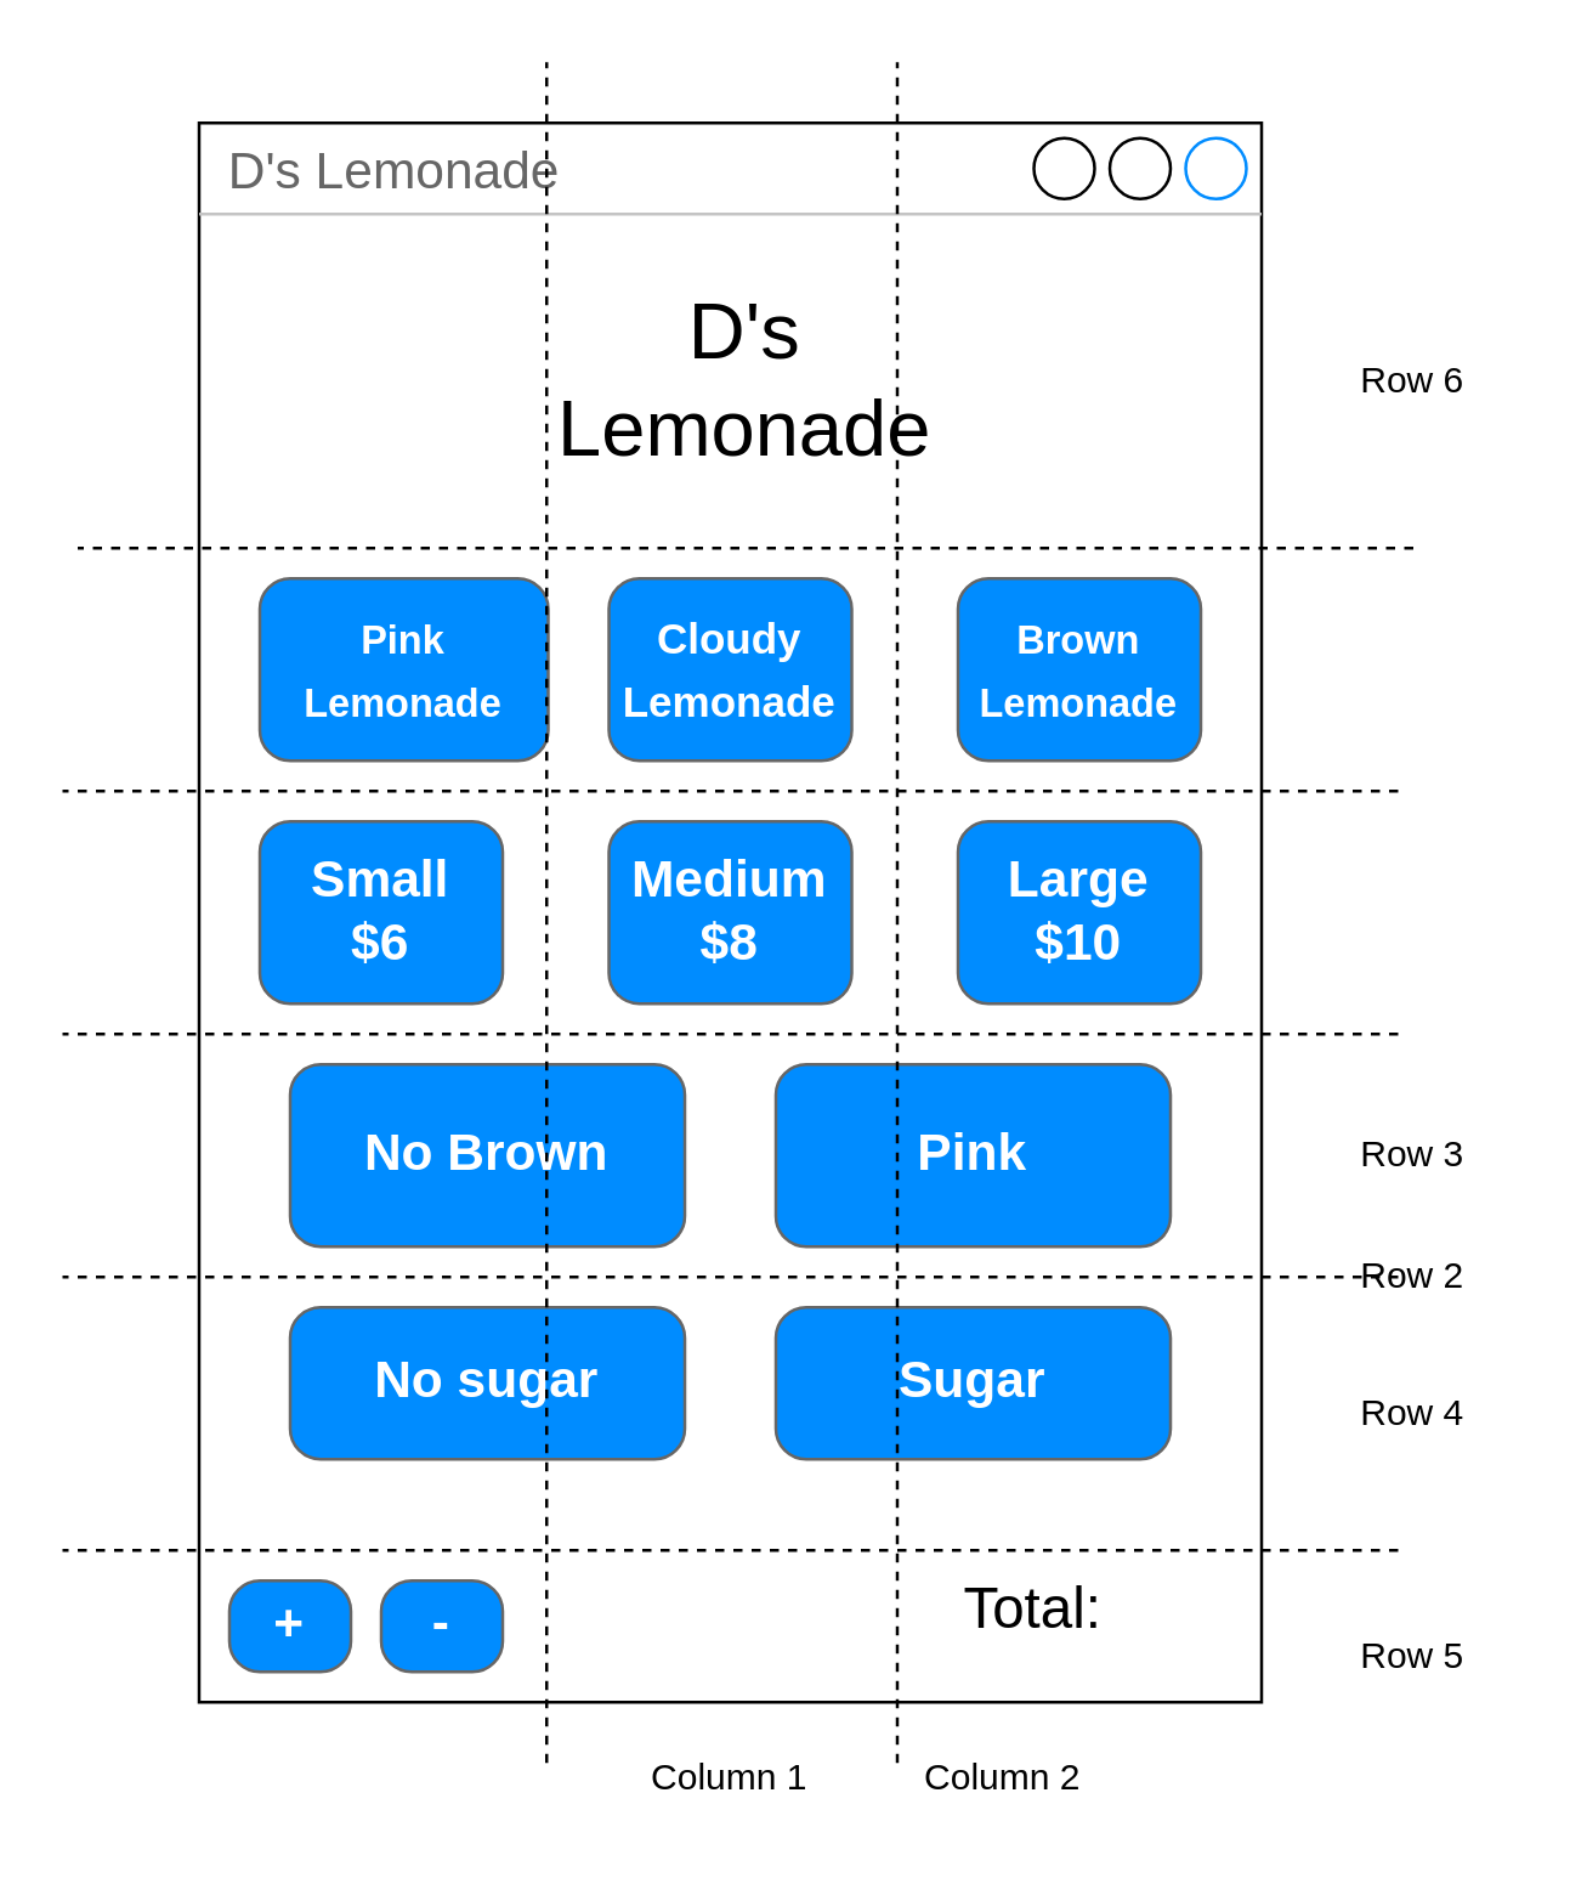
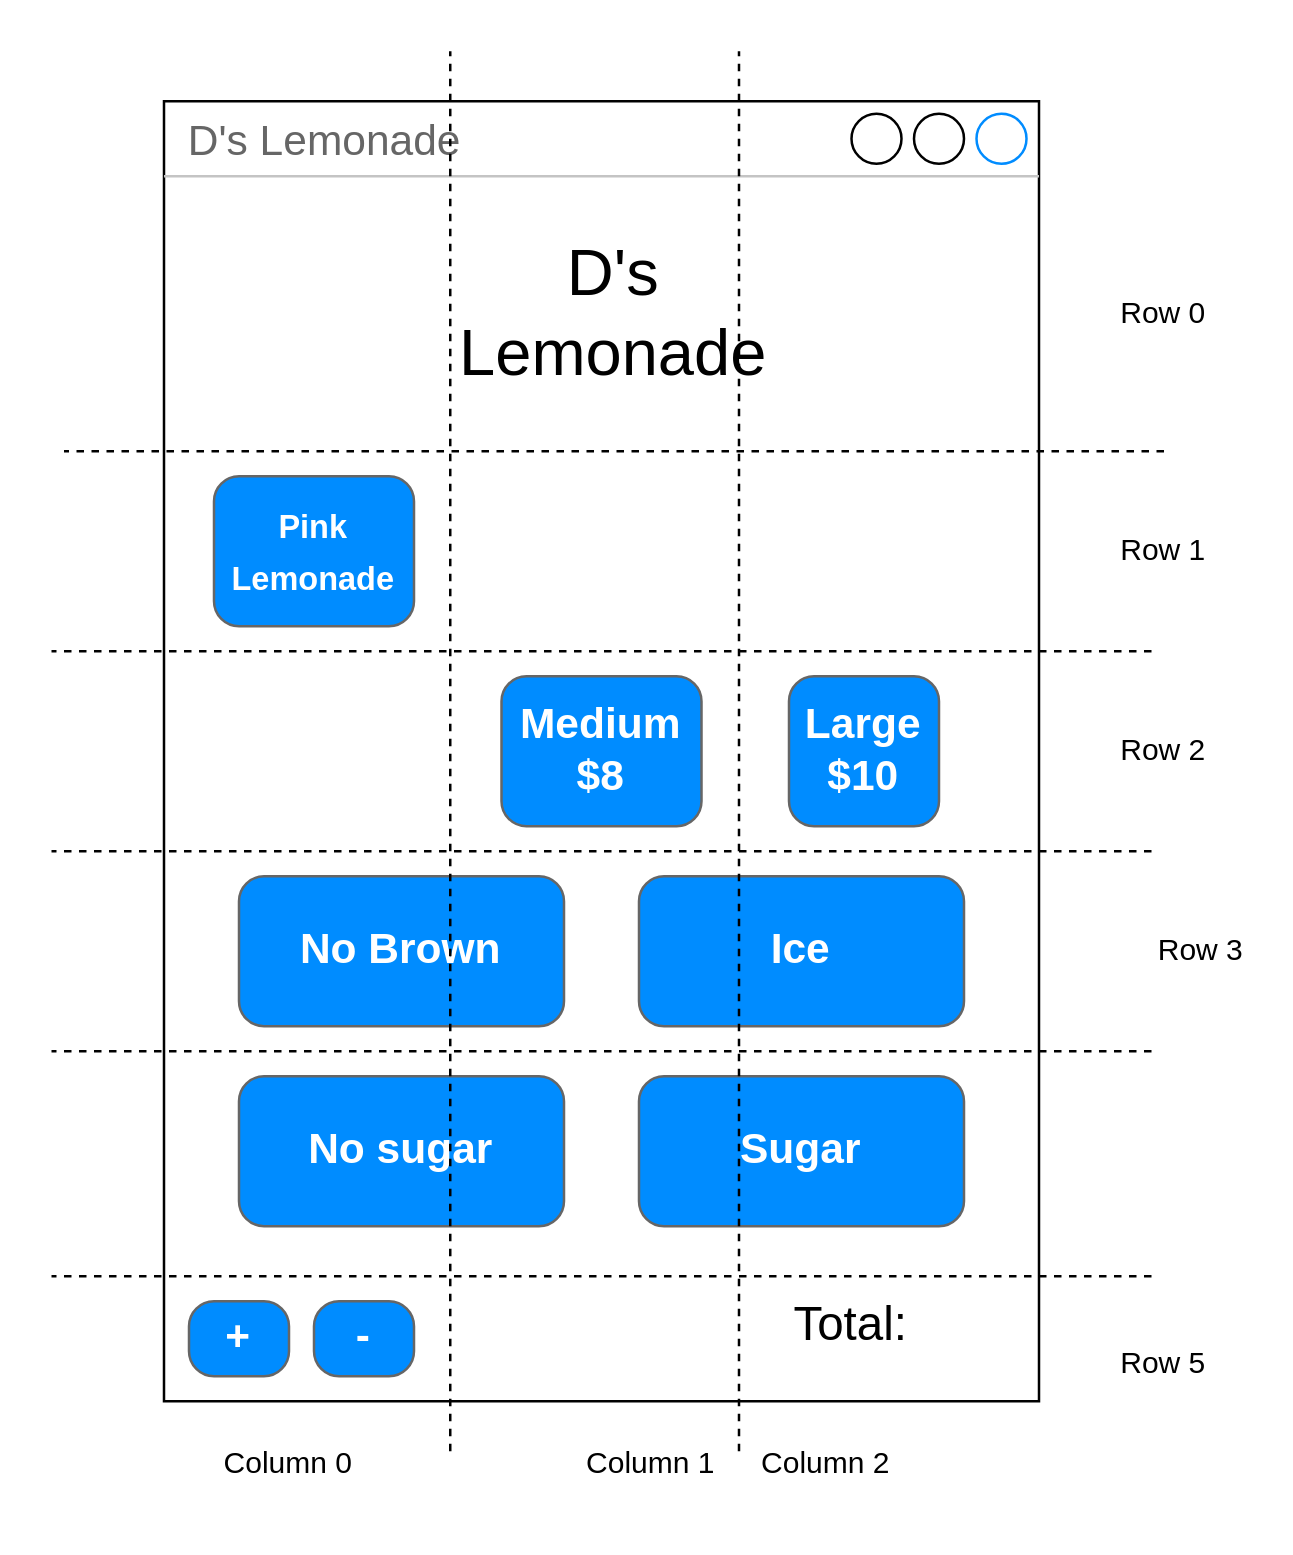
  <mxCell id="0" />
  <mxCell id="1" parent="0" />
  <mxCell id="2" value="D's Lemonade" style="strokeWidth=1;shadow=0;dashed=0;align=center;html=1;shape=mxgraph.mockup.containers.window;align=left;verticalAlign=top;spacingLeft=8;strokeColor2=#008cff;strokeColor3=#c4c4c4;fontColor=#666666;mainText=;fontSize=17;labelBackgroundColor=none;whiteSpace=wrap;" parent="1" vertex="1"><mxGeometry x="65" y="40" width="350" height="520" as="geometry" /></mxCell>
  <mxCell id="3" value="&lt;font style=&quot;font-size: 26px;&quot;&gt;D's Lemonade&lt;/font&gt;" style="text;html=1;align=center;verticalAlign=middle;whiteSpace=wrap;rounded=0;" vertex="1" parent="1"><mxGeometry x="165" y="100" width="160" height="50" as="geometry" /></mxCell>
- <mxCell id="4" value="&lt;font style=&quot;color: rgb(255, 255, 255);&quot;&gt;Small&lt;/font&gt;&lt;div&gt;&lt;span style=&quot;background-color: transparent;&quot;&gt;&lt;font style=&quot;color: rgb(255, 255, 255);&quot;&gt;$6&lt;/font&gt;&lt;/span&gt;&lt;/div&gt;" style="strokeWidth=1;shadow=0;dashed=0;align=center;html=1;shape=mxgraph.mockup.buttons.button;strokeColor=#666666;fontColor=#ffffff;mainText=;buttonStyle=round;fontSize=17;fontStyle=1;fillColor=#008cff;whiteSpace=wrap;" vertex="1" parent="1"><mxGeometry x="85" y="270" width="80" height="60" as="geometry" /></mxCell>
  <mxCell id="5" value="Medium&lt;br&gt;&lt;div&gt;&lt;span style=&quot;background-color: transparent;&quot;&gt;&lt;font style=&quot;color: rgb(255, 255, 255);&quot;&gt;$8&lt;/font&gt;&lt;/span&gt;&lt;/div&gt;" style="strokeWidth=1;shadow=0;dashed=0;align=center;html=1;shape=mxgraph.mockup.buttons.button;strokeColor=#666666;fontColor=#ffffff;mainText=;buttonStyle=round;fontSize=17;fontStyle=1;fillColor=#008cff;whiteSpace=wrap;" vertex="1" parent="1"><mxGeometry x="200" y="270" width="80" height="60" as="geometry" /></mxCell>
- <mxCell id="6" value="Large&lt;br&gt;&lt;div&gt;&lt;span style=&quot;background-color: transparent;&quot;&gt;&lt;font style=&quot;color: rgb(255, 255, 255);&quot;&gt;$10&lt;/font&gt;&lt;/span&gt;&lt;/div&gt;" style="strokeWidth=1;shadow=0;dashed=0;align=center;html=1;shape=mxgraph.mockup.buttons.button;strokeColor=#666666;fontColor=#ffffff;mainText=;buttonStyle=round;fontSize=17;fontStyle=1;fillColor=#008cff;whiteSpace=wrap;" vertex="1" parent="1"><mxGeometry x="315" y="270" width="80" height="60" as="geometry" /></mxCell>
+ <mxCell id="6" value="Large&lt;br&gt;&lt;div&gt;&lt;span style=&quot;background-color: transparent;&quot;&gt;&lt;font style=&quot;color: rgb(255, 255, 255);&quot;&gt;$10&lt;/font&gt;&lt;/span&gt;&lt;/div&gt;" style="strokeWidth=1;shadow=0;dashed=0;align=center;html=1;shape=mxgraph.mockup.buttons.button;strokeColor=#666666;fontColor=#ffffff;mainText=;buttonStyle=round;fontSize=17;fontStyle=1;fillColor=#008cff;whiteSpace=wrap;" vertex="1" parent="1"><mxGeometry x="315" y="270" width="60" height="60" as="geometry" /></mxCell>
  <mxCell id="7" value="&lt;font style=&quot;font-size: 19px;&quot;&gt;Total:&lt;/font&gt;" style="text;html=1;align=center;verticalAlign=middle;whiteSpace=wrap;rounded=0;" vertex="1" parent="1"><mxGeometry x="295" y="505" width="90" height="50" as="geometry" /></mxCell>
- <mxCell id="8" value="Pink" style="strokeWidth=1;shadow=0;dashed=0;align=center;html=1;shape=mxgraph.mockup.buttons.button;strokeColor=#666666;fontColor=#ffffff;mainText=;buttonStyle=round;fontSize=17;fontStyle=1;fillColor=#008cff;whiteSpace=wrap;" vertex="1" parent="1"><mxGeometry x="255" y="350" width="130" height="60" as="geometry" /></mxCell>
+ <mxCell id="8" value="Ice" style="strokeWidth=1;shadow=0;dashed=0;align=center;html=1;shape=mxgraph.mockup.buttons.button;strokeColor=#666666;fontColor=#ffffff;mainText=;buttonStyle=round;fontSize=17;fontStyle=1;fillColor=#008cff;whiteSpace=wrap;" vertex="1" parent="1"><mxGeometry x="255" y="350" width="130" height="60" as="geometry" /></mxCell>
  <mxCell id="9" value="No Brown" style="strokeWidth=1;shadow=0;dashed=0;align=center;html=1;shape=mxgraph.mockup.buttons.button;strokeColor=#666666;fontColor=#ffffff;mainText=;buttonStyle=round;fontSize=17;fontStyle=1;fillColor=#008cff;whiteSpace=wrap;" vertex="1" parent="1"><mxGeometry x="95" y="350" width="130" height="60" as="geometry" /></mxCell>
- <mxCell id="10" value="Sugar" style="strokeWidth=1;shadow=0;dashed=0;align=center;html=1;shape=mxgraph.mockup.buttons.button;strokeColor=#666666;fontColor=#ffffff;mainText=;buttonStyle=round;fontSize=17;fontStyle=1;fillColor=#008cff;whiteSpace=wrap;" vertex="1" parent="1"><mxGeometry x="255" y="430" width="130" height="50" as="geometry" /></mxCell>
- <mxCell id="11" value="No sugar" style="strokeWidth=1;shadow=0;dashed=0;align=center;html=1;shape=mxgraph.mockup.buttons.button;strokeColor=#666666;fontColor=#ffffff;mainText=;buttonStyle=round;fontSize=17;fontStyle=1;fillColor=#008cff;whiteSpace=wrap;" vertex="1" parent="1"><mxGeometry x="95" y="430" width="130" height="50" as="geometry" /></mxCell>
- <mxCell id="12" value="&lt;span style=&quot;font-size: 13px;&quot;&gt;&lt;font style=&quot;color: rgb(255, 255, 255);&quot;&gt;Pink Lemonade&lt;/font&gt;&lt;/span&gt;" style="strokeWidth=1;shadow=0;dashed=0;align=center;html=1;shape=mxgraph.mockup.buttons.button;strokeColor=#666666;fontColor=#ffffff;mainText=;buttonStyle=round;fontSize=17;fontStyle=1;fillColor=#008cff;whiteSpace=wrap;" vertex="1" parent="1"><mxGeometry x="85" y="190" width="95" height="60" as="geometry" /></mxCell>
- <mxCell id="13" value="&lt;font style=&quot;font-size: 14px; color: rgb(255, 255, 255);&quot;&gt;Cloudy Lemonade&lt;/font&gt;" style="strokeWidth=1;shadow=0;dashed=0;align=center;html=1;shape=mxgraph.mockup.buttons.button;strokeColor=#666666;fontColor=#ffffff;mainText=;buttonStyle=round;fontSize=17;fontStyle=1;fillColor=#008cff;whiteSpace=wrap;" vertex="1" parent="1"><mxGeometry x="200" y="190" width="80" height="60" as="geometry" /></mxCell>
- <mxCell id="14" value="&lt;span style=&quot;font-size: 13px;&quot;&gt;&lt;font style=&quot;color: rgb(255, 255, 255);&quot;&gt;Brown Lemonade&lt;/font&gt;&lt;/span&gt;" style="strokeWidth=1;shadow=0;dashed=0;align=center;html=1;shape=mxgraph.mockup.buttons.button;strokeColor=#666666;fontColor=#ffffff;mainText=;buttonStyle=round;fontSize=17;fontStyle=1;fillColor=#008cff;whiteSpace=wrap;" vertex="1" parent="1"><mxGeometry x="315" y="190" width="80" height="60" as="geometry" /></mxCell>
+ <mxCell id="10" value="Sugar" style="strokeWidth=1;shadow=0;dashed=0;align=center;html=1;shape=mxgraph.mockup.buttons.button;strokeColor=#666666;fontColor=#ffffff;mainText=;buttonStyle=round;fontSize=17;fontStyle=1;fillColor=#008cff;whiteSpace=wrap;" vertex="1" parent="1"><mxGeometry x="255" y="430" width="130" height="60" as="geometry" /></mxCell>
+ <mxCell id="11" value="No sugar" style="strokeWidth=1;shadow=0;dashed=0;align=center;html=1;shape=mxgraph.mockup.buttons.button;strokeColor=#666666;fontColor=#ffffff;mainText=;buttonStyle=round;fontSize=17;fontStyle=1;fillColor=#008cff;whiteSpace=wrap;" vertex="1" parent="1"><mxGeometry x="95" y="430" width="130" height="60" as="geometry" /></mxCell>
+ <mxCell id="12" value="&lt;span style=&quot;font-size: 13px;&quot;&gt;&lt;font style=&quot;color: rgb(255, 255, 255);&quot;&gt;Pink Lemonade&lt;/font&gt;&lt;/span&gt;" style="strokeWidth=1;shadow=0;dashed=0;align=center;html=1;shape=mxgraph.mockup.buttons.button;strokeColor=#666666;fontColor=#ffffff;mainText=;buttonStyle=round;fontSize=17;fontStyle=1;fillColor=#008cff;whiteSpace=wrap;" vertex="1" parent="1"><mxGeometry x="85" y="190" width="80" height="60" as="geometry" /></mxCell>
  <mxCell id="15" value="" style="endArrow=none;dashed=1;html=1;" edge="1" parent="1"><mxGeometry width="50" height="50" relative="1" as="geometry"><mxPoint x="179.5" y="580" as="sourcePoint" /><mxPoint x="179.5" y="20" as="targetPoint" /></mxGeometry></mxCell>
  <mxCell id="16" value="" style="endArrow=none;dashed=1;html=1;" edge="1" parent="1"><mxGeometry width="50" height="50" relative="1" as="geometry"><mxPoint x="295" y="580" as="sourcePoint" /><mxPoint x="295" y="20" as="targetPoint" /></mxGeometry></mxCell>
  <mxCell id="17" value="" style="endArrow=none;dashed=1;html=1;" edge="1" parent="1"><mxGeometry width="50" height="50" relative="1" as="geometry"><mxPoint x="460" y="510" as="sourcePoint" /><mxPoint x="20" y="510" as="targetPoint" /><Array as="points" /></mxGeometry></mxCell>
  <mxCell id="18" value="" style="endArrow=none;dashed=1;html=1;" edge="1" parent="1"><mxGeometry width="50" height="50" relative="1" as="geometry"><mxPoint x="460" y="420" as="sourcePoint" /><mxPoint x="20" y="420" as="targetPoint" /><Array as="points" /></mxGeometry></mxCell>
  <mxCell id="19" value="" style="endArrow=none;dashed=1;html=1;" edge="1" parent="1"><mxGeometry width="50" height="50" relative="1" as="geometry"><mxPoint x="460" y="340" as="sourcePoint" /><mxPoint x="20" y="340" as="targetPoint" /><Array as="points" /></mxGeometry></mxCell>
  <mxCell id="20" value="" style="endArrow=none;dashed=1;html=1;" edge="1" parent="1"><mxGeometry width="50" height="50" relative="1" as="geometry"><mxPoint x="460" y="260" as="sourcePoint" /><mxPoint x="20" y="260" as="targetPoint" /><Array as="points" /></mxGeometry></mxCell>
  <mxCell id="21" value="" style="endArrow=none;dashed=1;html=1;" edge="1" parent="1"><mxGeometry width="50" height="50" relative="1" as="geometry"><mxPoint x="465" y="180" as="sourcePoint" /><mxPoint x="25" y="180" as="targetPoint" /><Array as="points" /></mxGeometry></mxCell>
- <mxCell id="23" value="Column 1" style="text;html=1;align=center;verticalAlign=middle;whiteSpace=wrap;rounded=0;" vertex="1" parent="1"><mxGeometry x="210" y="570" width="60" height="30" as="geometry" /></mxCell>
+ <mxCell id="22" value="Column 0" style="text;html=1;align=center;verticalAlign=middle;whiteSpace=wrap;rounded=0;" vertex="1" parent="1"><mxGeometry x="85" y="570" width="60" height="30" as="geometry" /></mxCell>
+ <mxCell id="23" value="Column 1" style="text;html=1;align=center;verticalAlign=middle;whiteSpace=wrap;rounded=0;" vertex="1" parent="1"><mxGeometry x="230" y="570" width="60" height="30" as="geometry" /></mxCell>
  <mxCell id="24" value="Column 2" style="text;html=1;align=center;verticalAlign=middle;whiteSpace=wrap;rounded=0;" vertex="1" parent="1"><mxGeometry x="300" y="570" width="60" height="30" as="geometry" /></mxCell>
  <mxCell id="25" value="Row 5" style="text;html=1;align=center;verticalAlign=middle;whiteSpace=wrap;rounded=0;" vertex="1" parent="1"><mxGeometry x="435" y="530" width="60" height="30" as="geometry" /></mxCell>
- <mxCell id="26" value="Row 4" style="text;html=1;align=center;verticalAlign=middle;whiteSpace=wrap;rounded=0;" vertex="1" parent="1"><mxGeometry x="435" y="450" width="60" height="30" as="geometry" /></mxCell>
- <mxCell id="27" value="Row 3" style="text;html=1;align=center;verticalAlign=middle;whiteSpace=wrap;rounded=0;" vertex="1" parent="1"><mxGeometry x="435" y="365" width="60" height="30" as="geometry" /></mxCell>
- <mxCell id="28" value="Row 2" style="text;html=1;align=center;verticalAlign=middle;whiteSpace=wrap;rounded=0;" vertex="1" parent="1"><mxGeometry x="435" y="405" width="60" height="30" as="geometry" /></mxCell>
- <mxCell id="30" value="Row 6" style="text;html=1;align=center;verticalAlign=middle;whiteSpace=wrap;rounded=0;" vertex="1" parent="1"><mxGeometry x="435" y="110" width="60" height="30" as="geometry" /></mxCell>
+ <mxCell id="27" value="Row 3" style="text;html=1;align=center;verticalAlign=middle;whiteSpace=wrap;rounded=0;" vertex="1" parent="1"><mxGeometry x="450" y="365" width="60" height="30" as="geometry" /></mxCell>
+ <mxCell id="28" value="Row 2" style="text;html=1;align=center;verticalAlign=middle;whiteSpace=wrap;rounded=0;" vertex="1" parent="1"><mxGeometry x="435" y="285" width="60" height="30" as="geometry" /></mxCell>
+ <mxCell id="29" value="Row 1" style="text;html=1;align=center;verticalAlign=middle;whiteSpace=wrap;rounded=0;" vertex="1" parent="1"><mxGeometry x="435" y="205" width="60" height="30" as="geometry" /></mxCell>
+ <mxCell id="30" value="Row 0" style="text;html=1;align=center;verticalAlign=middle;whiteSpace=wrap;rounded=0;" vertex="1" parent="1"><mxGeometry x="435" y="110" width="60" height="30" as="geometry" /></mxCell>
  <mxCell id="31" value="+" style="strokeWidth=1;shadow=0;dashed=0;align=center;html=1;shape=mxgraph.mockup.buttons.button;strokeColor=#666666;fontColor=#ffffff;mainText=;buttonStyle=round;fontSize=17;fontStyle=1;fillColor=#008cff;whiteSpace=wrap;" vertex="1" parent="1"><mxGeometry x="75" y="520" width="40" height="30" as="geometry" /></mxCell>
  <mxCell id="32" value="-" style="strokeWidth=1;shadow=0;dashed=0;align=center;html=1;shape=mxgraph.mockup.buttons.button;strokeColor=#666666;fontColor=#ffffff;mainText=;buttonStyle=round;fontSize=17;fontStyle=1;fillColor=#008cff;whiteSpace=wrap;" vertex="1" parent="1"><mxGeometry x="125" y="520" width="40" height="30" as="geometry" /></mxCell>
